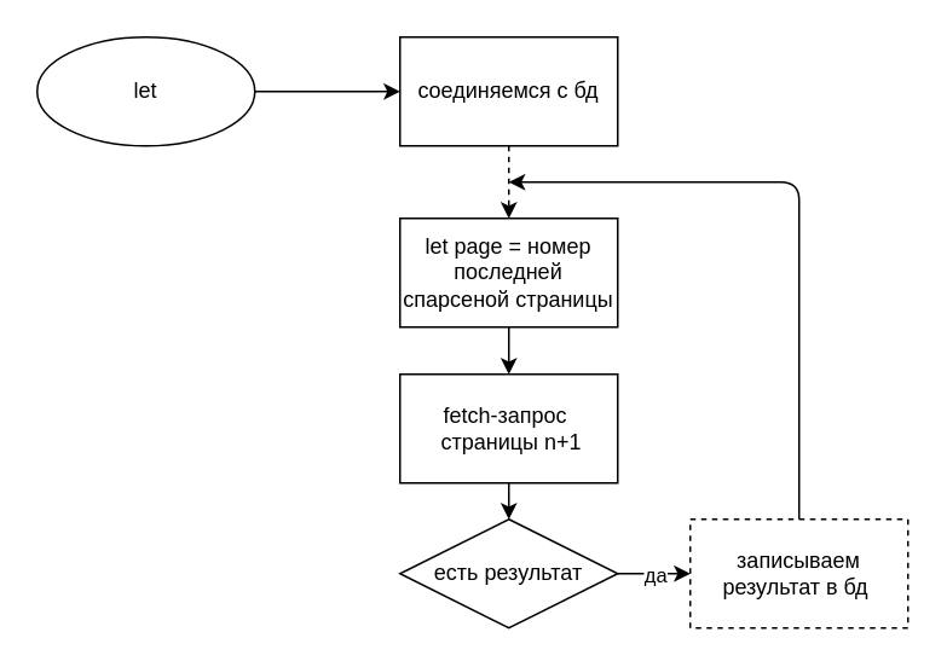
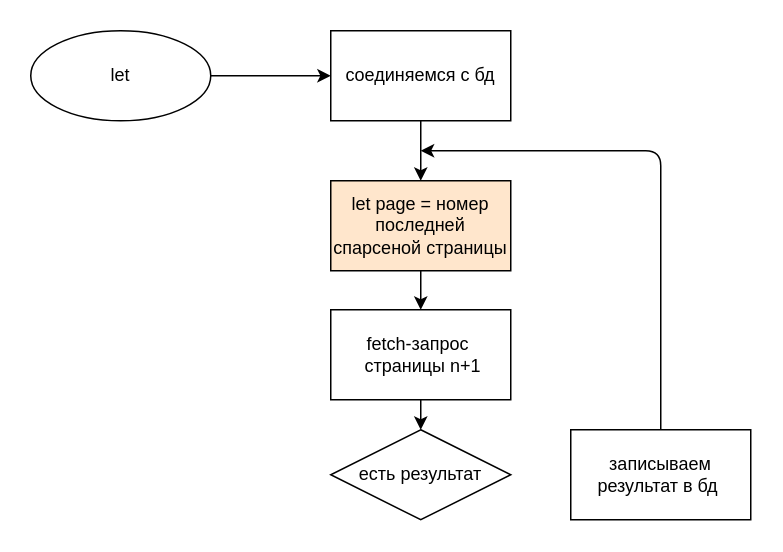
  <mxCell id="0" />
  <mxCell id="1" parent="0" />
  <mxCell id="2" value="let" style="ellipse;whiteSpace=wrap;html=1;" parent="1" vertex="1"><mxGeometry x="20" y="20" width="120" height="60" as="geometry" /></mxCell>
  <mxCell id="3" style="edgeStyle=orthogonalEdgeStyle;rounded=0;orthogonalLoop=1;jettySize=auto;html=1;exitX=0.5;exitY=1;exitDx=0;exitDy=0;" parent="1" source="2" target="2" edge="1"><mxGeometry relative="1" as="geometry" /></mxCell>
  <mxCell id="4" value="соединяемся с бд" style="rounded=0;whiteSpace=wrap;html=1;" parent="1" vertex="1"><mxGeometry x="220" y="20" width="120" height="60" as="geometry" /></mxCell>
- <mxCell id="5" value="let page = номер последней спарсеной страницы" style="rounded=0;whiteSpace=wrap;html=1;" parent="1" vertex="1"><mxGeometry x="220" y="120" width="120" height="60" as="geometry" /></mxCell>
+ <mxCell id="5" value="let page = номер последней спарсеной страницы" style="rounded=0;whiteSpace=wrap;html=1;fillColor=#ffe6cc;" parent="1" vertex="1"><mxGeometry x="220" y="120" width="120" height="60" as="geometry" /></mxCell>
  <mxCell id="6" value="fetch-запрос&amp;nbsp; &amp;nbsp;страницы n+1" style="rounded=0;whiteSpace=wrap;html=1;" parent="1" vertex="1"><mxGeometry x="220" y="206" width="120" height="60" as="geometry" /></mxCell>
- <mxCell id="7" value="записываем результат в бд&amp;nbsp;" style="rounded=0;whiteSpace=wrap;html=1;dashed=1;" parent="1" vertex="1"><mxGeometry x="380" y="286" width="120" height="60" as="geometry" /></mxCell>
+ <mxCell id="7" value="записываем результат в бд&amp;nbsp;" style="rounded=0;whiteSpace=wrap;html=1;" parent="1" vertex="1"><mxGeometry x="380" y="286" width="120" height="60" as="geometry" /></mxCell>
  <mxCell id="8" value="есть результат" style="rhombus;whiteSpace=wrap;html=1;" parent="1" vertex="1"><mxGeometry x="220" y="286" width="120" height="60" as="geometry" /></mxCell>
- <mxCell id="9" value="" style="endArrow=classic;html=1;exitX=1;exitY=0.5;exitDx=0;exitDy=0;entryX=0;entryY=0.5;entryDx=0;entryDy=0;" parent="1" source="8" target="7" edge="1"><mxGeometry relative="1" as="geometry"><mxPoint x="240" y="266" as="sourcePoint" /><mxPoint x="340" y="266" as="targetPoint" /></mxGeometry></mxCell>
- <mxCell id="10" value="да" style="edgeLabel;resizable=0;html=1;align=center;verticalAlign=middle;" parent="9" connectable="0" vertex="1"><mxGeometry relative="1" as="geometry" /></mxCell>
  <mxCell id="11" value="" style="endArrow=classic;html=1;exitX=1;exitY=0.5;exitDx=0;exitDy=0;entryX=0;entryY=0.5;entryDx=0;entryDy=0;" parent="1" source="2" target="4" edge="1"><mxGeometry width="50" height="50" relative="1" as="geometry"><mxPoint x="260" y="180" as="sourcePoint" /><mxPoint x="310" y="130" as="targetPoint" /></mxGeometry></mxCell>
- <mxCell id="12" value="" style="endArrow=classic;html=1;exitX=0.5;exitY=1;exitDx=0;exitDy=0;entryX=0.5;entryY=0;entryDx=0;entryDy=0;dashed=1;" parent="1" source="4" target="5" edge="1"><mxGeometry width="50" height="50" relative="1" as="geometry"><mxPoint x="290" y="-10" as="sourcePoint" /><mxPoint x="290" y="30" as="targetPoint" /></mxGeometry></mxCell>
+ <mxCell id="12" value="" style="endArrow=classic;html=1;exitX=0.5;exitY=1;exitDx=0;exitDy=0;entryX=0.5;entryY=0;entryDx=0;entryDy=0;" parent="1" source="4" target="5" edge="1"><mxGeometry width="50" height="50" relative="1" as="geometry"><mxPoint x="290" y="-10" as="sourcePoint" /><mxPoint x="290" y="30" as="targetPoint" /></mxGeometry></mxCell>
  <mxCell id="13" value="" style="endArrow=classic;html=1;exitX=0.5;exitY=1;exitDx=0;exitDy=0;entryX=0.5;entryY=0;entryDx=0;entryDy=0;" parent="1" source="5" target="6" edge="1"><mxGeometry width="50" height="50" relative="1" as="geometry"><mxPoint x="290" y="90" as="sourcePoint" /><mxPoint x="280" y="190" as="targetPoint" /></mxGeometry></mxCell>
  <mxCell id="14" value="" style="endArrow=classic;html=1;exitX=0.5;exitY=1;exitDx=0;exitDy=0;entryX=0.5;entryY=0;entryDx=0;entryDy=0;" parent="1" source="6" target="8" edge="1"><mxGeometry width="50" height="50" relative="1" as="geometry"><mxPoint x="260" y="286" as="sourcePoint" /><mxPoint x="310" y="236" as="targetPoint" /></mxGeometry></mxCell>
  <mxCell id="15" value="" style="endArrow=classic;html=1;exitX=0.5;exitY=0;exitDx=0;exitDy=0;" parent="1" source="7" edge="1"><mxGeometry width="50" height="50" relative="1" as="geometry"><mxPoint x="260" y="280" as="sourcePoint" /><mxPoint x="280" y="100" as="targetPoint" /><Array as="points"><mxPoint x="440" y="100" /></Array></mxGeometry></mxCell>
